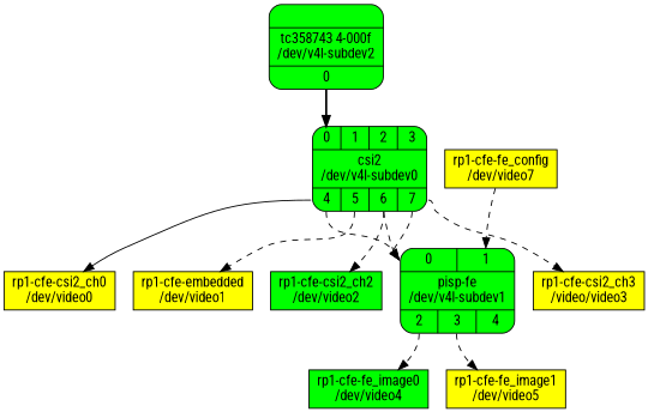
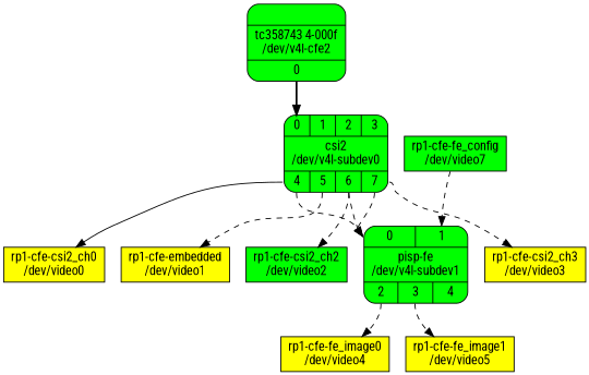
  digraph {
    fontname="Roboto Condensed"
    rankdir=TB
    node [fillcolor=yellow fontname="Roboto Condensed" shape=box style=filled]
    edge [fontname="Roboto Condensed" tailport=port4 style=dashed]
    n1 [fillcolor=green label="{{<port0> 0 | <port1> 1 | <port2> 2 | <port3> 3} | csi2\n/dev/v4l-subdev0 | {<port4> 4 | <port5> 5 | <port6> 6 | <port7> 7}}" shape=Mrecord]
    n2 [label="rp1-cfe-csi2_ch0\n/dev/video0"]
    n3 [fillcolor=green label="{{<port0> 0 | <port1> 1} | pisp-fe\n/dev/v4l-subdev1 | {<port2> 2 | <port3> 3 | <port4> 4}}" shape=Mrecord]
    n4 [label="rp1-cfe-embedded\n/dev/video1"]
    n5 [fillcolor=green label="rp1-cfe-csi2_ch2\n/dev/video2"]
-   n6 [label="rp1-cfe-csi2_ch3\n/video/video3"]
-   n7 [fillcolor=green label="rp1-cfe-fe_image0\n/dev/video4"]
+   n6 [label="rp1-cfe-csi2_ch3\n/dev/video3"]
+   n7 [label="rp1-cfe-fe_image0\n/dev/video4"]
    n8 [label="rp1-cfe-fe_image1\n/dev/video5"]
-   n9 [fillcolor=green label="{{} | tc358743 4-000f\n/dev/v4l-subdev2 | {<port0> 0}}" shape=Mrecord]
-   n10 [label="rp1-cfe-fe_config\n/dev/video7"]
+   n9 [fillcolor=green label="{{} | tc358743 4-000f\n/dev/v4l-cfe2 | {<port0> 0}}" shape=Mrecord]
+   n10 [fillcolor=green label="rp1-cfe-fe_config\n/dev/video7"]
    n1 -> n2 [style=""]
    n1 -> n3 [headport=port0]
    n1 -> n3 [headport=port0 tailport=port6]
    n1 -> n3 [headport=port0 tailport=port7]
    n1 -> n4 [tailport=port5]
    n1 -> n5 [tailport=port6]
    n1 -> n6 [tailport=port7]
    n3 -> n7 [tailport=port2]
    n3 -> n8 [tailport=port3]
    n9 -> n1 [headport=port0 style=bold tailport=port0]
    n10 -> n3 [headport=port1]
  }
